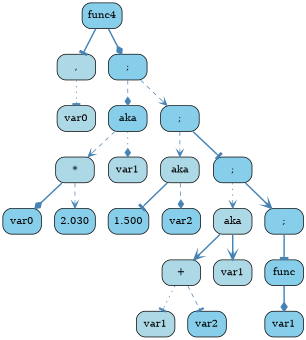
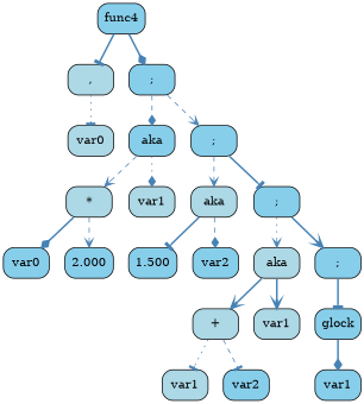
  digraph {
    node [color=black fillcolor=skyblue fontcolor=black shape=box style="rounded, filled,filled" weight=1]
    edge [arrowhead=vee color="#4682B4" style=bold weight=1]
    n1 [label=func4]
    n2 [fillcolor=lightblue label=","]
    n3 [label=";"]
    n4 [fillcolor=lightblue label=var0]
    n5 [label=aka]
    n6 [label=";"]
    n7 [fillcolor=lightblue label="*"]
    n8 [fillcolor=lightblue label=var1]
    n9 [fillcolor=lightblue label=aka]
    n10 [label=";"]
    n11 [label=var0]
-   n12 [label=2.030]
+   n12 [label=2.000]
    n13 [label=1.500]
    n14 [label=var2]
    n15 [fillcolor=lightblue label=aka]
    n16 [label=";"]
    n17 [fillcolor=lightblue label="+"]
    n18 [fillcolor=lightblue label=var1]
-   n19 [label=func]
+   n19 [label=glock]
    n20 [fillcolor=lightblue label=var1]
    n21 [label=var2]
    n22 [label=var1]
    n1 -> n2 [arrowhead=tee]
    n1 -> n3 [arrowhead=diamond]
    n2 -> n4 [arrowhead=tee style=dotted]
    n3 -> n5 [arrowhead=diamond style=dashed]
    n3 -> n6 [style=dashed]
    n5 -> n7 [style=dashed]
    n5 -> n8 [arrowhead=diamond style=dotted]
    n6 -> n9 [style=dashed]
    n6 -> n10 [arrowhead=tee]
    n7 -> n11 [arrowhead=diamond]
    n7 -> n12 [style=dashed]
    n9 -> n13 [arrowhead=tee]
    n9 -> n14 [arrowhead=diamond style=dashed]
    n10 -> n15 [style=dotted]
    n10 -> n16
    n15 -> n17
    n15 -> n18
    n16 -> n19 [arrowhead=tee]
    n17 -> n20 [arrowhead=tee style=dotted]
    n17 -> n21 [arrowhead=tee style=dashed]
    n19 -> n22 [arrowhead=diamond]
  }
